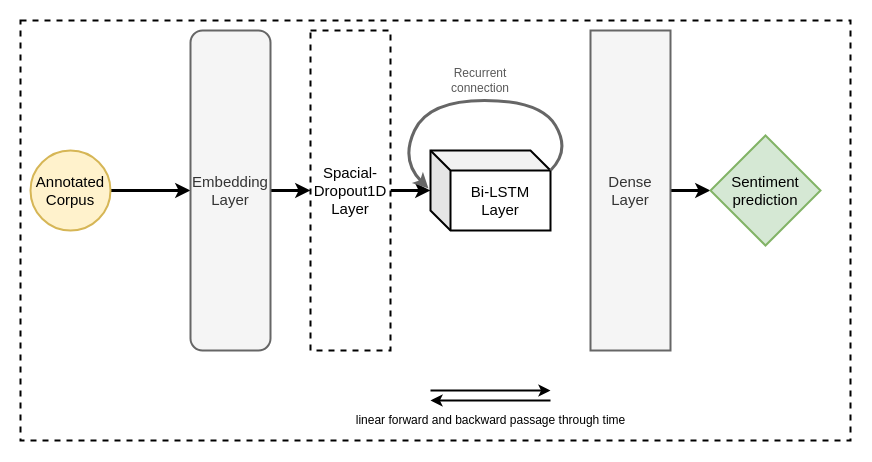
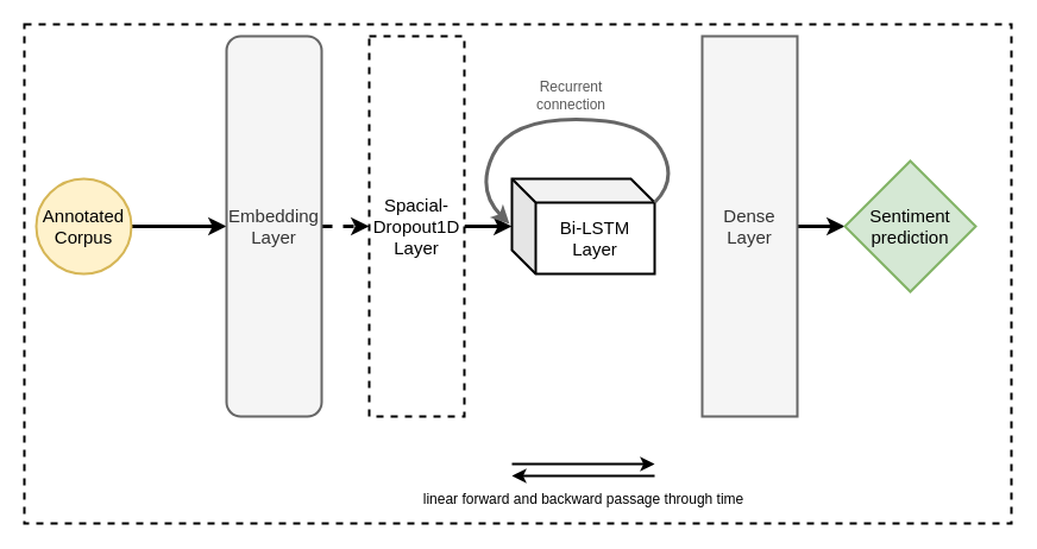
  <mxCell id="0" />
  <mxCell id="1" parent="0" />
  <mxCell id="2" style="edgeStyle=orthogonalEdgeStyle;rounded=0;orthogonalLoop=1;jettySize=auto;html=1;exitX=1;exitY=0.5;exitDx=0;exitDy=0;entryX=0;entryY=0.5;entryDx=0;entryDy=0;strokeWidth=3;" edge="1" parent="1" source="3" target="5"><mxGeometry relative="1" as="geometry" /></mxCell>
  <mxCell id="3" value="&lt;font style=&quot;font-size: 15px&quot;&gt;Annotated Corpus&lt;/font&gt;" style="ellipse;whiteSpace=wrap;html=1;aspect=fixed;strokeWidth=2;fillColor=#fff2cc;strokeColor=#d6b656;" vertex="1" parent="1"><mxGeometry x="30" y="150" width="80" height="80" as="geometry" /></mxCell>
- <mxCell id="4" style="edgeStyle=orthogonalEdgeStyle;rounded=0;orthogonalLoop=1;jettySize=auto;html=1;exitX=1;exitY=0.5;exitDx=0;exitDy=0;entryX=0;entryY=0.5;entryDx=0;entryDy=0;strokeWidth=3;" edge="1" parent="1" source="5" target="7"><mxGeometry relative="1" as="geometry" /></mxCell>
+ <mxCell id="4" style="edgeStyle=orthogonalEdgeStyle;rounded=0;orthogonalLoop=1;jettySize=auto;html=1;exitX=1;exitY=0.5;exitDx=0;exitDy=0;entryX=0;entryY=0.5;entryDx=0;entryDy=0;strokeWidth=3;dashed=1;" edge="1" parent="1" source="5" target="7"><mxGeometry relative="1" as="geometry" /></mxCell>
  <mxCell id="5" value="&lt;font style=&quot;font-size: 15px&quot;&gt;Embedding Layer&lt;/font&gt;" style="rounded=1;whiteSpace=wrap;html=1;strokeWidth=2;fillColor=#f5f5f5;strokeColor=#666666;fontColor=#333333;" vertex="1" parent="1"><mxGeometry x="190" y="30" width="80" height="320" as="geometry" /></mxCell>
  <mxCell id="6" style="edgeStyle=orthogonalEdgeStyle;rounded=0;orthogonalLoop=1;jettySize=auto;html=1;exitX=1;exitY=0.5;exitDx=0;exitDy=0;strokeWidth=3;" edge="1" parent="1" source="7" target="8"><mxGeometry relative="1" as="geometry" /></mxCell>
  <mxCell id="7" value="&lt;font style=&quot;font-size: 15px&quot;&gt;Spacial-Dropout1D Layer&lt;/font&gt;" style="rounded=0;whiteSpace=wrap;html=1;strokeWidth=2;dashed=1;" vertex="1" parent="1"><mxGeometry x="310" y="30" width="80" height="320" as="geometry" /></mxCell>
  <mxCell id="8" value="&lt;font style=&quot;font-size: 15px&quot;&gt;Bi-LSTM Layer&lt;/font&gt;" style="shape=cube;whiteSpace=wrap;html=1;boundedLbl=1;backgroundOutline=1;darkOpacity=0.05;darkOpacity2=0.1;strokeWidth=2;" vertex="1" parent="1"><mxGeometry x="430" y="150" width="120" height="80" as="geometry" /></mxCell>
  <mxCell id="9" style="edgeStyle=orthogonalEdgeStyle;rounded=0;orthogonalLoop=1;jettySize=auto;html=1;exitX=1;exitY=0.5;exitDx=0;exitDy=0;entryX=0;entryY=0.5;entryDx=0;entryDy=0;strokeWidth=3;" edge="1" parent="1" source="10" target="11"><mxGeometry relative="1" as="geometry" /></mxCell>
  <mxCell id="10" value="&lt;font style=&quot;font-size: 15px&quot;&gt;Dense Layer&lt;/font&gt;" style="rounded=0;whiteSpace=wrap;html=1;strokeWidth=2;fillColor=#f5f5f5;strokeColor=#666666;fontColor=#333333;" vertex="1" parent="1"><mxGeometry x="590" y="30" width="80" height="320" as="geometry" /></mxCell>
  <mxCell id="11" value="&lt;font style=&quot;font-size: 15px&quot;&gt;Sentiment prediction&lt;/font&gt;" style="rhombus;whiteSpace=wrap;html=1;strokeWidth=2;fillColor=#d5e8d4;strokeColor=#82b366;" vertex="1" parent="1"><mxGeometry x="710" y="135" width="110" height="110" as="geometry" /></mxCell>
  <mxCell id="12" value="" style="curved=1;endArrow=classic;html=1;strokeWidth=3;entryX=-0.017;entryY=0.475;entryDx=0;entryDy=0;entryPerimeter=0;fillColor=#f5f5f5;strokeColor=#666666;" edge="1" parent="1" target="8"><mxGeometry width="50" height="50" relative="1" as="geometry"><mxPoint x="550" y="170" as="sourcePoint" /><mxPoint x="410" y="160" as="targetPoint" /><Array as="points"><mxPoint x="570" y="150" /><mxPoint x="540" y="100" /><mxPoint x="428" y="100" /><mxPoint x="400" y="160" /></Array></mxGeometry></mxCell>
  <mxCell id="13" value="&lt;font color=&quot;#595959&quot;&gt;Recurrent connection&lt;/font&gt;" style="text;html=1;strokeColor=none;fillColor=none;align=center;verticalAlign=middle;whiteSpace=wrap;rounded=0;dashed=1;" vertex="1" parent="1"><mxGeometry x="460" y="70" width="40" height="20" as="geometry" /></mxCell>
  <mxCell id="14" value="" style="rounded=0;whiteSpace=wrap;html=1;dashed=1;strokeWidth=2;fillColor=none;" vertex="1" parent="1"><mxGeometry x="20" y="20" width="830" height="420" as="geometry" /></mxCell>
  <mxCell id="15" value="" style="endArrow=classic;html=1;strokeWidth=2;" edge="1" parent="1"><mxGeometry width="50" height="50" relative="1" as="geometry"><mxPoint x="430" y="390" as="sourcePoint" /><mxPoint x="550" y="390" as="targetPoint" /></mxGeometry></mxCell>
  <mxCell id="16" value="linear forward and backward passage through time" style="text;html=1;align=center;verticalAlign=middle;resizable=0;points=[];autosize=1;strokeColor=none;" vertex="1" parent="1"><mxGeometry x="345" y="410" width="290" height="20" as="geometry" /></mxCell>
  <mxCell id="17" value="" style="endArrow=classic;html=1;strokeWidth=2;" edge="1" parent="1"><mxGeometry width="50" height="50" relative="1" as="geometry"><mxPoint x="550" y="400" as="sourcePoint" /><mxPoint x="430" y="400" as="targetPoint" /></mxGeometry></mxCell>
